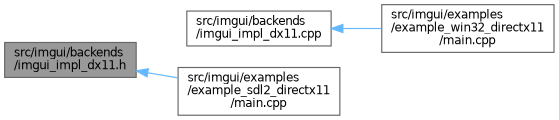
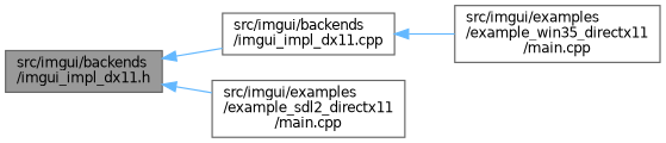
  digraph {
    rankdir=LR
    node [color=grey40 fillcolor=white fontname=Helvetica fontsize=10 shape=box style=filled]
    edge [color=steelblue1 dir=back fontname=Helvetica fontsize=10 labelfontname=Helvetica labelfontsize=10 style=solid]
    n1 [color=gray40 fillcolor=grey60 fontcolor=black height=0.2 label="src/imgui/backends\l/imgui_impl_dx11.h" width=0.4]
    n2 [height=0.2 label="src/imgui/backends\l/imgui_impl_dx11.cpp" width=0.4]
    n3 [height=0.2 label="src/imgui/examples\l/example_sdl2_directx11\l/main.cpp" width=0.4]
-   n4 [height=0.2 label="src/imgui/examples\l/example_win32_directx11\l/main.cpp" width=0.4]
+   n4 [height=0.2 label="src/imgui/examples\l/example_win35_directx11\l/main.cpp" width=0.4]
+   n1 -> n2
    n1 -> n3
    n2 -> n4
  }
